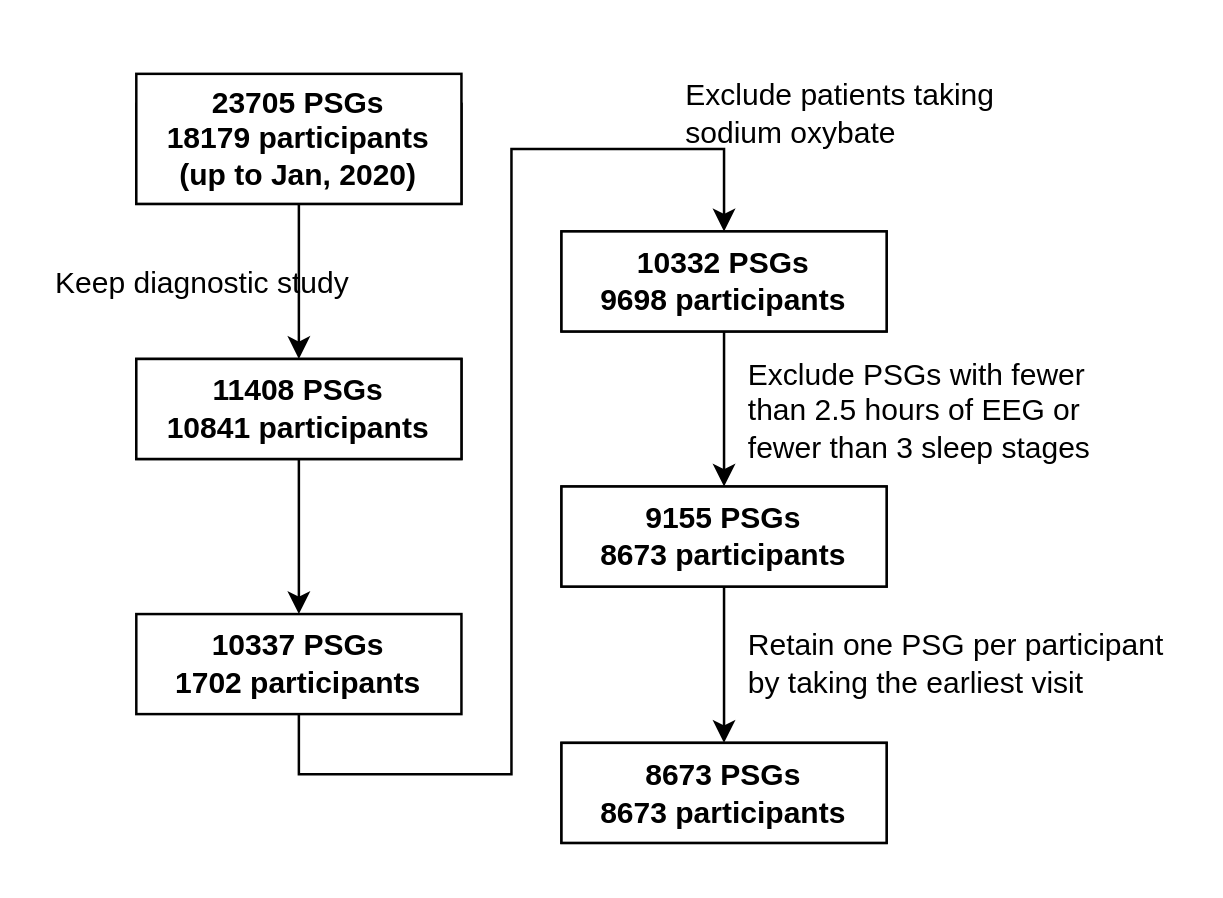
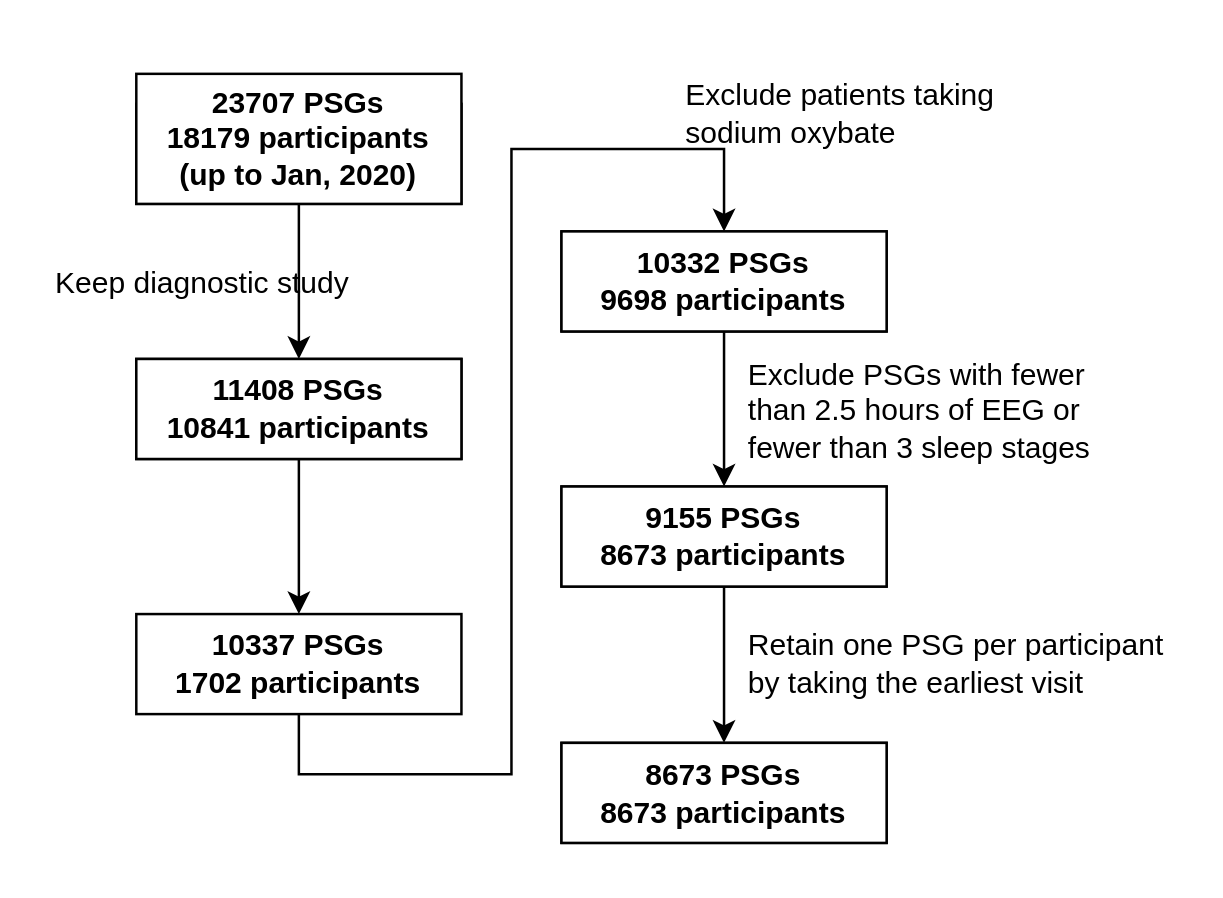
  <mxCell id="0" />
  <mxCell id="1" parent="0" />
  <mxCell id="2" value="&lt;font style=&quot;font-size: 12px&quot;&gt;&lt;b style=&quot;font-size: 12px&quot;&gt;23705 PSGs&lt;br style=&quot;font-size: 12px&quot;&gt;18179 participants&lt;/b&gt;&lt;/font&gt;" style="rounded=0;whiteSpace=wrap;html=1;fontSize=12;" parent="1" vertex="1"><mxGeometry x="54" y="41" width="130" height="40" as="geometry" /></mxCell>
  <mxCell id="3" value="&lt;font style=&quot;font-size: 12px&quot;&gt;&lt;b style=&quot;font-size: 12px&quot;&gt;11408 PSGs&lt;br style=&quot;font-size: 12px&quot;&gt;10841 participants&lt;/b&gt;&lt;/font&gt;" style="rounded=0;whiteSpace=wrap;html=1;fontSize=12;" parent="1" vertex="1"><mxGeometry x="54" y="143" width="130" height="40" as="geometry" /></mxCell>
  <mxCell id="4" style="edgeStyle=orthogonalEdgeStyle;rounded=0;orthogonalLoop=1;jettySize=auto;html=1;entryX=0.5;entryY=0;entryDx=0;entryDy=0;" edge="1" parent="1" source="5" target="16"><mxGeometry relative="1" as="geometry"><Array as="points"><mxPoint x="119" y="309" /><mxPoint x="204" y="309" /><mxPoint x="204" y="59" /><mxPoint x="289" y="59" /></Array></mxGeometry></mxCell>
  <mxCell id="5" value="&lt;font style=&quot;font-size: 12px&quot;&gt;&lt;b style=&quot;font-size: 12px&quot;&gt;10337 PSGs&lt;br style=&quot;font-size: 12px&quot;&gt;1702 participants&lt;/b&gt;&lt;/font&gt;" style="rounded=0;whiteSpace=wrap;html=1;fontSize=12;" parent="1" vertex="1"><mxGeometry x="54" y="245" width="130" height="40" as="geometry" /></mxCell>
  <mxCell id="6" value="&lt;font style=&quot;font-size: 12px&quot;&gt;&lt;b style=&quot;font-size: 12px&quot;&gt;10332 PSGs&lt;br style=&quot;font-size: 12px&quot;&gt;9698 participants&lt;/b&gt;&lt;/font&gt;" style="rounded=0;whiteSpace=wrap;html=1;fontSize=12;" parent="1" vertex="1"><mxGeometry x="224" y="92" width="130" height="40" as="geometry" /></mxCell>
  <mxCell id="7" value="&lt;font style=&quot;font-size: 12px&quot;&gt;&lt;b style=&quot;font-size: 12px&quot;&gt;9155 PSGs&lt;br style=&quot;font-size: 12px&quot;&gt;8673 participants&lt;/b&gt;&lt;/font&gt;" style="rounded=0;whiteSpace=wrap;html=1;fontSize=12;" parent="1" vertex="1"><mxGeometry x="224" y="194" width="130" height="40" as="geometry" /></mxCell>
  <mxCell id="8" value="&lt;font style=&quot;font-size: 12px&quot;&gt;&lt;b style=&quot;font-size: 12px&quot;&gt;8673 PSGs&lt;br style=&quot;font-size: 12px&quot;&gt;8673 participants&lt;/b&gt;&lt;/font&gt;" style="rounded=0;whiteSpace=wrap;html=1;fontSize=12;" parent="1" vertex="1"><mxGeometry x="224" y="296.5" width="130" height="40" as="geometry" /></mxCell>
  <mxCell id="9" value="Keep diagnostic study" style="text;html=1;strokeColor=none;fillColor=none;align=left;verticalAlign=middle;whiteSpace=wrap;rounded=0;fontSize=12;" parent="1" vertex="1"><mxGeometry x="20" y="95" width="180" height="35" as="geometry" /></mxCell>
  <mxCell id="10" value="Exclude patients taking sodium oxybate" style="text;html=1;strokeColor=none;fillColor=none;align=left;verticalAlign=middle;whiteSpace=wrap;rounded=0;fontSize=12;" parent="1" vertex="1"><mxGeometry x="272" y="20" width="140" height="50" as="geometry" /></mxCell>
  <mxCell id="11" value="Exclude&amp;nbsp;PSGs with fewer than 2.5 hours of EEG or fewer than 3 sleep stages" style="text;html=1;strokeColor=none;fillColor=none;align=left;verticalAlign=middle;whiteSpace=wrap;rounded=0;fontSize=12;" parent="1" vertex="1"><mxGeometry x="297" y="136" width="150" height="55" as="geometry" /></mxCell>
  <mxCell id="12" value="Retain one PSG per participant by taking the earliest visit" style="text;html=1;strokeColor=none;fillColor=none;align=left;verticalAlign=middle;whiteSpace=wrap;rounded=0;fontSize=12;" parent="1" vertex="1"><mxGeometry x="297" y="230" width="170" height="70" as="geometry" /></mxCell>
  <mxCell id="13" value="" style="edgeStyle=orthogonalEdgeStyle;rounded=0;orthogonalLoop=1;jettySize=auto;html=1;fontSize=12;" parent="1" source="14" target="18" edge="1"><mxGeometry relative="1" as="geometry" /></mxCell>
- <mxCell id="14" value="&lt;font style=&quot;&quot;&gt;&lt;b style=&quot;font-size: 12px;&quot;&gt;23705 PSGs&lt;/b&gt;&lt;br style=&quot;font-size: 12px&quot;&gt;&lt;b style=&quot;font-size: 12px;&quot;&gt;18179 participants&lt;/b&gt;&lt;br&gt;&lt;b&gt;(up to Jan, 2020)&lt;/b&gt;&lt;br&gt;&lt;/font&gt;" style="rounded=0;whiteSpace=wrap;html=1;fontSize=12;" parent="1" vertex="1"><mxGeometry x="54" y="29" width="130" height="52" as="geometry" /></mxCell>
+ <mxCell id="14" value="&lt;font style=&quot;&quot;&gt;&lt;b style=&quot;font-size: 12px;&quot;&gt;23707 PSGs&lt;/b&gt;&lt;br style=&quot;font-size: 12px&quot;&gt;&lt;b style=&quot;font-size: 12px;&quot;&gt;18179 participants&lt;/b&gt;&lt;br&gt;&lt;b&gt;(up to Jan, 2020)&lt;/b&gt;&lt;br&gt;&lt;/font&gt;" style="rounded=0;whiteSpace=wrap;html=1;fontSize=12;" parent="1" vertex="1"><mxGeometry x="54" y="29" width="130" height="52" as="geometry" /></mxCell>
  <mxCell id="15" value="" style="edgeStyle=orthogonalEdgeStyle;rounded=0;orthogonalLoop=1;jettySize=auto;html=1;fontSize=12;" parent="1" source="16" target="20" edge="1"><mxGeometry relative="1" as="geometry" /></mxCell>
  <mxCell id="16" value="&lt;font style=&quot;font-size: 12px&quot;&gt;&lt;b style=&quot;font-size: 12px&quot;&gt;10332 PSGs&lt;br style=&quot;font-size: 12px&quot;&gt;9698 participants&lt;/b&gt;&lt;/font&gt;" style="rounded=0;whiteSpace=wrap;html=1;fontSize=12;" parent="1" vertex="1"><mxGeometry x="224" y="92" width="130" height="40" as="geometry" /></mxCell>
  <mxCell id="17" value="" style="edgeStyle=orthogonalEdgeStyle;rounded=0;orthogonalLoop=1;jettySize=auto;html=1;fontSize=12;entryX=0.5;entryY=0;entryDx=0;entryDy=0;" parent="1" source="18" edge="1"><mxGeometry relative="1" as="geometry"><mxPoint x="119" y="245" as="targetPoint" /></mxGeometry></mxCell>
  <mxCell id="18" value="&lt;font style=&quot;font-size: 12px&quot;&gt;&lt;b style=&quot;font-size: 12px&quot;&gt;11408 PSGs&lt;br style=&quot;font-size: 12px&quot;&gt;10841 participants&lt;/b&gt;&lt;/font&gt;" style="rounded=0;whiteSpace=wrap;html=1;fontSize=12;" parent="1" vertex="1"><mxGeometry x="54" y="143" width="130" height="40" as="geometry" /></mxCell>
  <mxCell id="19" value="" style="edgeStyle=orthogonalEdgeStyle;rounded=0;orthogonalLoop=1;jettySize=auto;html=1;fontSize=12;" parent="1" source="20" target="21" edge="1"><mxGeometry relative="1" as="geometry" /></mxCell>
  <mxCell id="20" value="&lt;font style=&quot;font-size: 12px&quot;&gt;&lt;b style=&quot;font-size: 12px&quot;&gt;9155 PSGs&lt;br style=&quot;font-size: 12px&quot;&gt;8673 participants&lt;/b&gt;&lt;/font&gt;" style="rounded=0;whiteSpace=wrap;html=1;fontSize=12;" parent="1" vertex="1"><mxGeometry x="224" y="194" width="130" height="40" as="geometry" /></mxCell>
  <mxCell id="21" value="&lt;font style=&quot;font-size: 12px&quot;&gt;&lt;b style=&quot;font-size: 12px&quot;&gt;8673 PSGs&lt;br style=&quot;font-size: 12px&quot;&gt;8673 participants&lt;/b&gt;&lt;/font&gt;" style="rounded=0;whiteSpace=wrap;html=1;fontSize=12;" parent="1" vertex="1"><mxGeometry x="224" y="296.5" width="130" height="40" as="geometry" /></mxCell>
